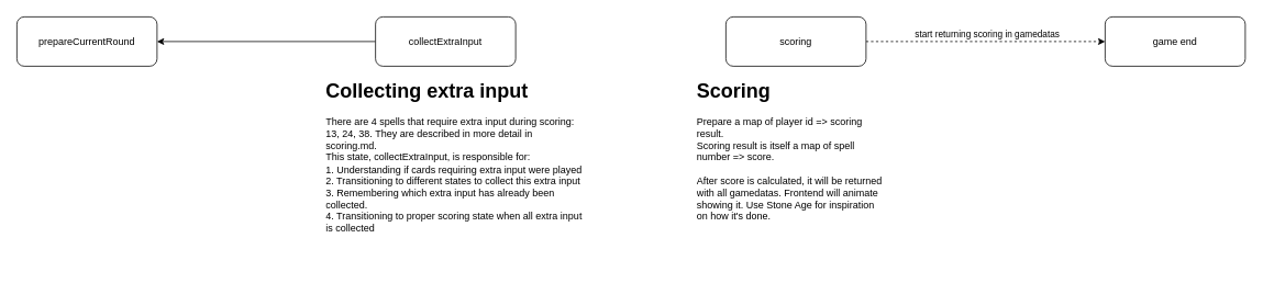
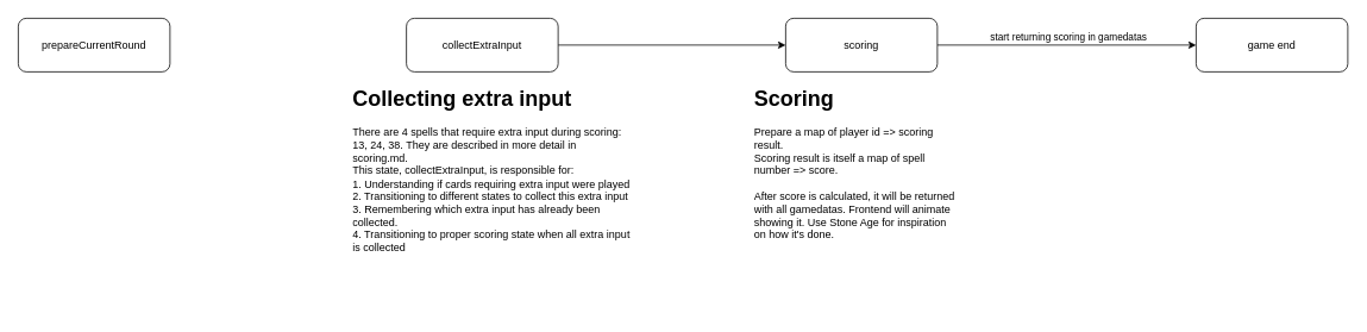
  <mxCell id="0" />
  <mxCell id="1" parent="0" />
  <mxCell id="2" value="prepareCurrentRound" style="rounded=1;whiteSpace=wrap;html=1;" parent="1" vertex="1"><mxGeometry x="20" y="20" width="170" height="60" as="geometry" /></mxCell>
- <mxCell id="3" style="edgeStyle=none;html=1;" edge="1" parent="1" source="4" target="2"><mxGeometry relative="1" as="geometry" /></mxCell>
+ <mxCell id="3" style="edgeStyle=none;html=1;" edge="1" parent="1" source="4" target="9"><mxGeometry relative="1" as="geometry" /></mxCell>
  <mxCell id="4" value="collectExtraInput" style="rounded=1;whiteSpace=wrap;html=1;" parent="1" vertex="1"><mxGeometry x="455" y="20" width="170" height="60" as="geometry" /></mxCell>
  <mxCell id="5" value="game end" style="rounded=1;whiteSpace=wrap;html=1;" parent="1" vertex="1"><mxGeometry x="1340" y="20" width="170" height="60" as="geometry" /></mxCell>
  <mxCell id="6" value="&lt;h1&gt;Collecting extra input&lt;/h1&gt;&lt;div&gt;There are 4 spells that require extra input during scoring: 13, 24, 38&lt;span style=&quot;background-color: initial;&quot;&gt;. They are described in more detail in scoring.md.&lt;/span&gt;&lt;/div&gt;&lt;div&gt;This state, collectExtraInput, is responsible for:&lt;br&gt;1. Understanding if cards requiring extra input were played&lt;br&gt;2. Transitioning to different states to collect this extra input&lt;br&gt;3. Remembering which extra input has already been collected.&lt;br&gt;4. Transitioning to proper scoring state when all extra input is collected&lt;/div&gt;" style="text;html=1;strokeColor=none;fillColor=none;spacing=5;spacingTop=-20;whiteSpace=wrap;overflow=hidden;rounded=0;" parent="1" vertex="1"><mxGeometry x="390" y="90" width="320" height="260" as="geometry" /></mxCell>
- <mxCell id="7" style="edgeStyle=none;html=1;dashed=1;" edge="1" parent="1" source="9" target="5"><mxGeometry relative="1" as="geometry" /></mxCell>
+ <mxCell id="7" style="edgeStyle=none;html=1;" edge="1" parent="1" source="9" target="5"><mxGeometry relative="1" as="geometry" /></mxCell>
  <mxCell id="8" value="start returning scoring in gamedatas" style="edgeLabel;html=1;align=center;verticalAlign=middle;resizable=0;points=[];" vertex="1" connectable="0" parent="7"><mxGeometry x="-0.075" relative="1" as="geometry"><mxPoint x="12" y="-10" as="offset" /></mxGeometry></mxCell>
  <mxCell id="9" value="scoring" style="rounded=1;whiteSpace=wrap;html=1;" vertex="1" parent="1"><mxGeometry x="880" y="20" width="170" height="60" as="geometry" /></mxCell>
  <mxCell id="10" value="&lt;h1&gt;Scoring&lt;/h1&gt;&lt;div&gt;Prepare a map of player id =&amp;gt; scoring result.&lt;/div&gt;&lt;div&gt;Scoring result is itself a map of spell number =&amp;gt; score.&lt;br&gt;&lt;br&gt;After score is calculated, it will be returned with all gamedatas. Frontend will animate showing it. Use Stone Age for inspiration on how it's done.&lt;/div&gt;&lt;div&gt;&lt;br&gt;&lt;/div&gt;" style="text;html=1;strokeColor=none;fillColor=none;spacing=5;spacingTop=-20;whiteSpace=wrap;overflow=hidden;rounded=0;" vertex="1" parent="1"><mxGeometry x="840" y="90" width="240" height="200" as="geometry" /></mxCell>
